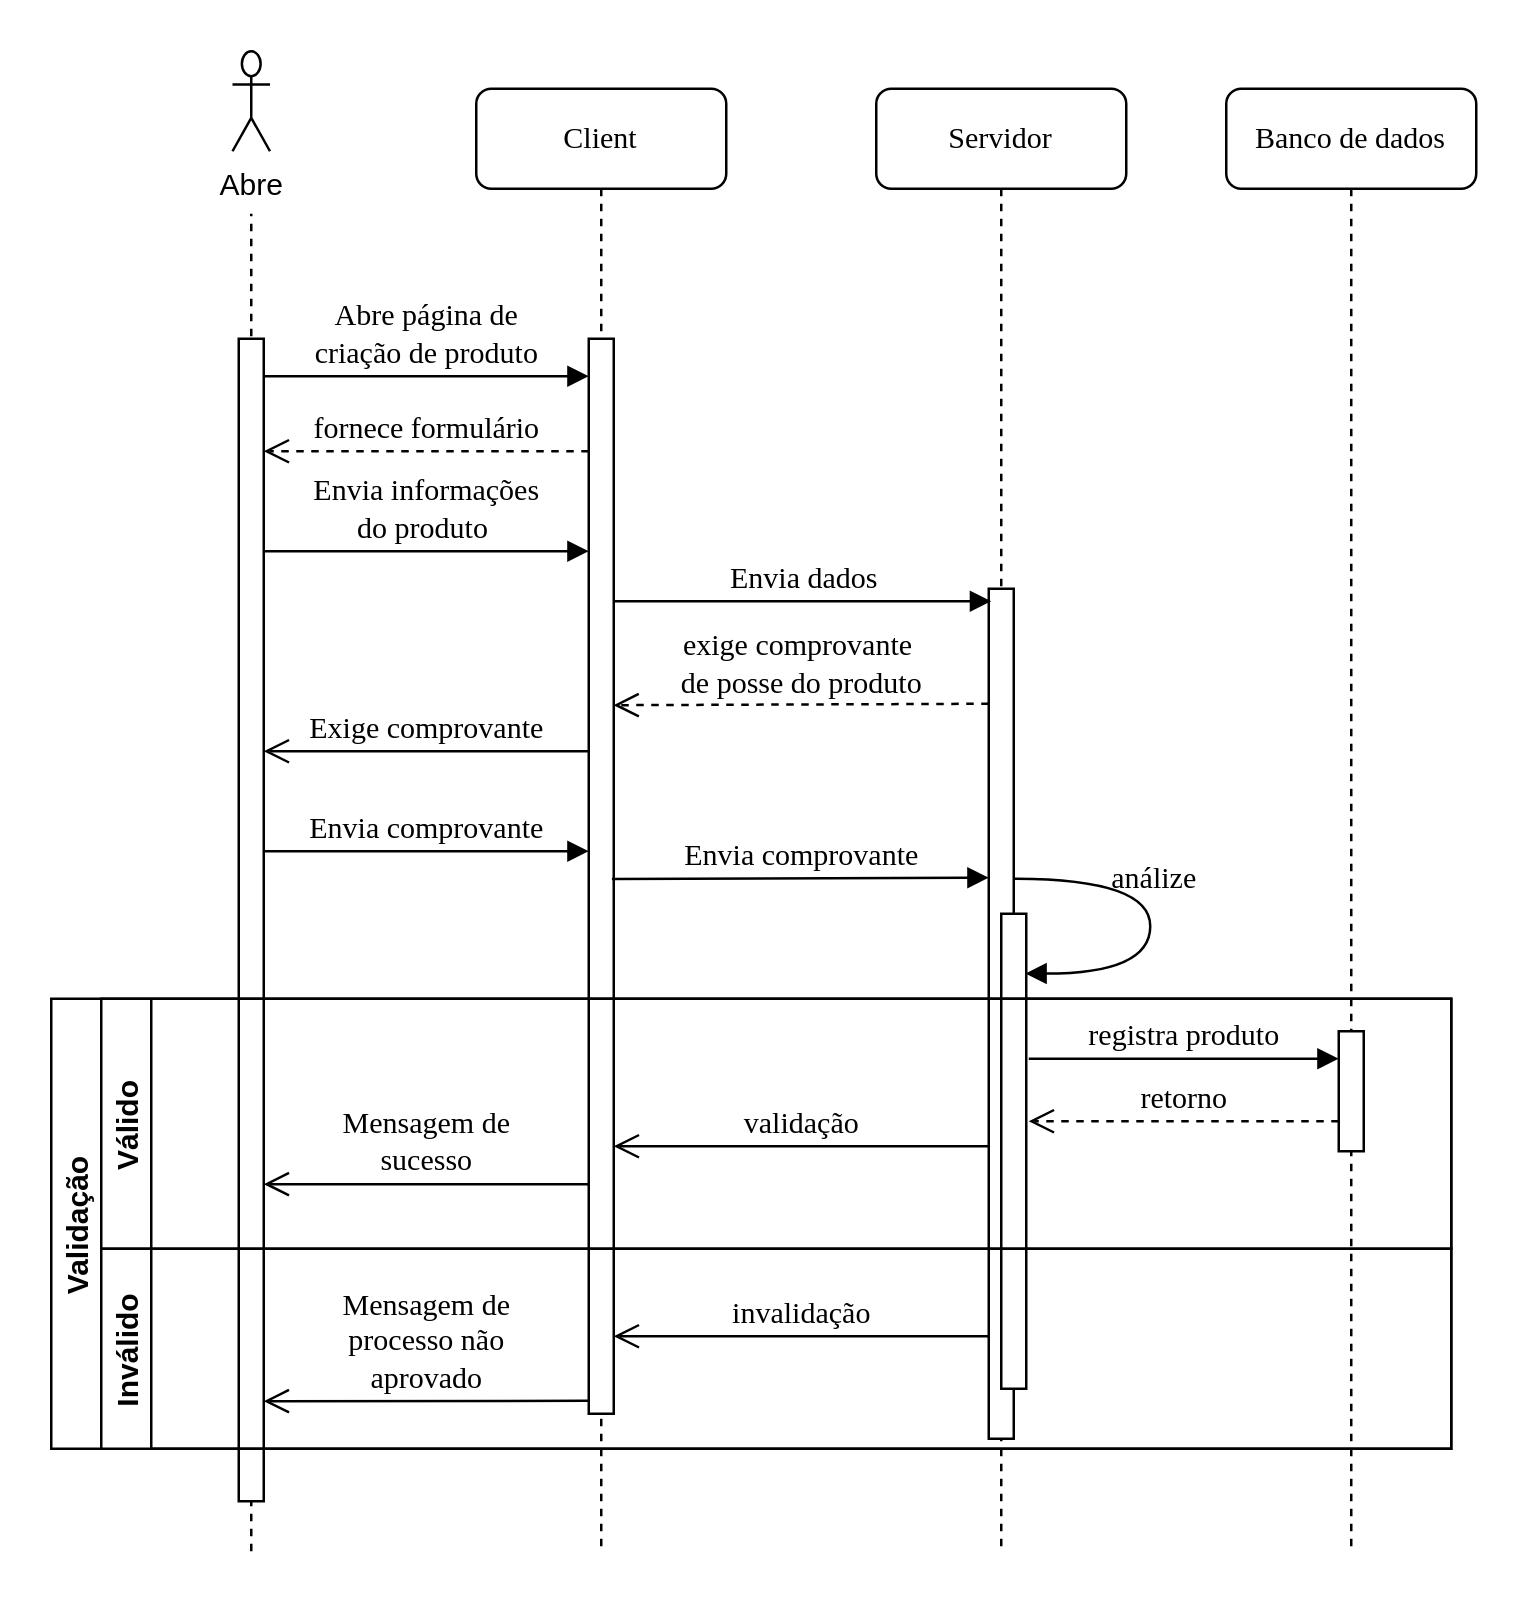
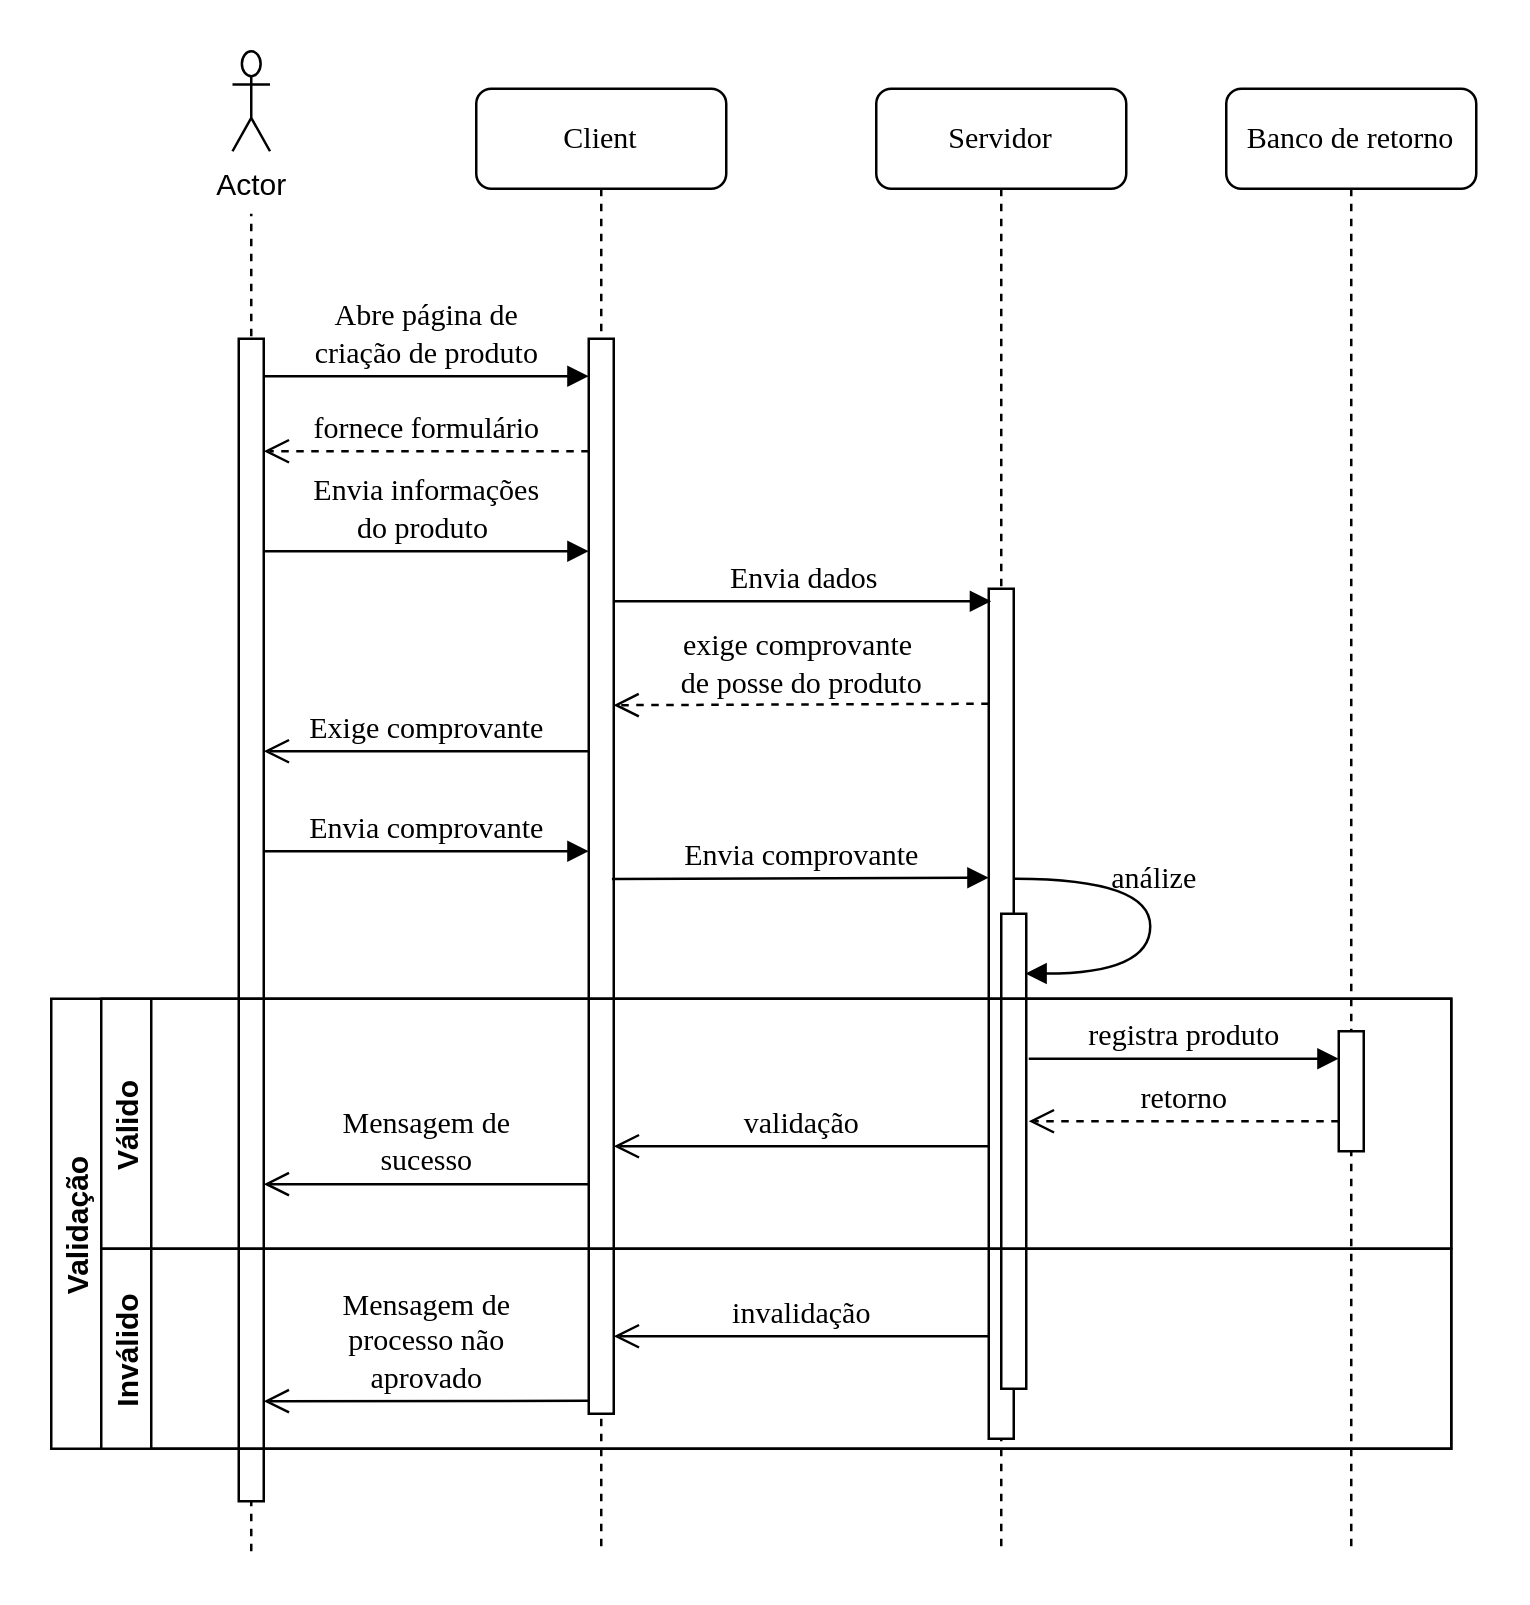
  <mxCell id="0" />
  <mxCell id="1" parent="0" />
  <mxCell id="2" value="" style="endArrow=none;html=1;rounded=0;dashed=1;" edge="1" parent="1"><mxGeometry width="50" height="50" relative="1" as="geometry"><mxPoint x="100" y="620" as="sourcePoint" /><mxPoint x="100" y="85" as="targetPoint" /></mxGeometry></mxCell>
  <mxCell id="3" value="Client" style="shape=umlLifeline;perimeter=lifelinePerimeter;whiteSpace=wrap;html=1;container=1;collapsible=0;recursiveResize=0;outlineConnect=0;rounded=1;shadow=0;comic=0;labelBackgroundColor=none;strokeWidth=1;fontFamily=Verdana;fontSize=12;align=center;" vertex="1" parent="1"><mxGeometry x="190" y="35" width="100" height="585" as="geometry" /></mxCell>
  <mxCell id="4" value="" style="html=1;points=[];perimeter=orthogonalPerimeter;rounded=0;shadow=0;comic=0;labelBackgroundColor=none;strokeWidth=1;fontFamily=Verdana;fontSize=12;align=center;" vertex="1" parent="3"><mxGeometry x="45" y="100" width="10" height="430" as="geometry" /></mxCell>
  <mxCell id="5" value="Exige comprovante" style="html=1;verticalAlign=bottom;endArrow=open;endSize=8;labelBackgroundColor=none;fontFamily=Verdana;fontSize=12;edgeStyle=elbowEdgeStyle;elbow=vertical;" edge="1" parent="3"><mxGeometry relative="1" as="geometry"><mxPoint x="-85" y="265" as="targetPoint" /><Array as="points"><mxPoint x="30" y="265" /><mxPoint x="30" y="275" /><mxPoint x="10" y="285" /><mxPoint x="30" y="295" /><mxPoint x="60" y="295" /></Array><mxPoint x="45" y="265" as="sourcePoint" /></mxGeometry></mxCell>
  <mxCell id="6" value="Envia comprovante" style="html=1;verticalAlign=bottom;endArrow=block;entryX=0;entryY=0;labelBackgroundColor=none;fontFamily=Verdana;fontSize=12;edgeStyle=elbowEdgeStyle;elbow=vertical;" edge="1" parent="3"><mxGeometry relative="1" as="geometry"><mxPoint x="-85" y="305" as="sourcePoint" /><mxPoint x="45" y="305" as="targetPoint" /></mxGeometry></mxCell>
  <mxCell id="7" value="Servidor" style="shape=umlLifeline;perimeter=lifelinePerimeter;whiteSpace=wrap;html=1;container=1;collapsible=0;recursiveResize=0;outlineConnect=0;rounded=1;shadow=0;comic=0;labelBackgroundColor=none;strokeWidth=1;fontFamily=Verdana;fontSize=12;align=center;" vertex="1" parent="1"><mxGeometry x="350" y="35" width="100" height="585" as="geometry" /></mxCell>
  <mxCell id="8" value="" style="html=1;points=[];perimeter=orthogonalPerimeter;rounded=0;shadow=0;comic=0;labelBackgroundColor=none;strokeWidth=1;fontFamily=Verdana;fontSize=12;align=center;" vertex="1" parent="7"><mxGeometry x="45" y="200" width="10" height="340" as="geometry" /></mxCell>
  <mxCell id="9" value="" style="html=1;points=[];perimeter=orthogonalPerimeter;rounded=0;shadow=0;comic=0;labelBackgroundColor=none;strokeWidth=1;fontFamily=Verdana;fontSize=12;align=center;" vertex="1" parent="7"><mxGeometry x="50" y="330" width="10" height="190" as="geometry" /></mxCell>
  <mxCell id="10" value="análize" style="html=1;verticalAlign=bottom;endArrow=block;labelBackgroundColor=none;fontFamily=Verdana;fontSize=12;elbow=vertical;edgeStyle=orthogonalEdgeStyle;curved=1;entryX=1;entryY=0.286;entryPerimeter=0;exitX=1.038;exitY=0.345;exitPerimeter=0;" edge="1" parent="7"><mxGeometry x="-0.107" y="1" relative="1" as="geometry"><mxPoint x="55.0" y="316" as="sourcePoint" /><mxPoint x="59.62" y="353.92" as="targetPoint" /><Array as="points"><mxPoint x="109.62" y="315.9" /><mxPoint x="109.62" y="353.9" /></Array><mxPoint as="offset" /></mxGeometry></mxCell>
  <mxCell id="11" value="Envia comprovante" style="html=1;verticalAlign=bottom;endArrow=block;labelBackgroundColor=none;fontFamily=Verdana;fontSize=12;edgeStyle=elbowEdgeStyle;elbow=vertical;entryX=0.106;entryY=0.061;entryDx=0;entryDy=0;entryPerimeter=0;exitX=1.033;exitY=0.422;exitDx=0;exitDy=0;exitPerimeter=0;" edge="1" parent="7"><mxGeometry relative="1" as="geometry"><mxPoint x="-105.73" y="316.08" as="sourcePoint" /><mxPoint x="45.0" y="315.0" as="targetPoint" /><Array as="points"><mxPoint x="-30.06" y="315.58" /></Array></mxGeometry></mxCell>
- <mxCell id="12" value="Banco de dados" style="shape=umlLifeline;perimeter=lifelinePerimeter;whiteSpace=wrap;html=1;container=1;collapsible=0;recursiveResize=0;outlineConnect=0;rounded=1;shadow=0;comic=0;labelBackgroundColor=none;strokeWidth=1;fontFamily=Verdana;fontSize=12;align=center;" vertex="1" parent="1"><mxGeometry x="490" y="35" width="100" height="585" as="geometry" /></mxCell>
+ <mxCell id="12" value="Banco de retorno" style="shape=umlLifeline;perimeter=lifelinePerimeter;whiteSpace=wrap;html=1;container=1;collapsible=0;recursiveResize=0;outlineConnect=0;rounded=1;shadow=0;comic=0;labelBackgroundColor=none;strokeWidth=1;fontFamily=Verdana;fontSize=12;align=center;" vertex="1" parent="1"><mxGeometry x="490" y="35" width="100" height="585" as="geometry" /></mxCell>
  <mxCell id="13" value="" style="html=1;points=[];perimeter=orthogonalPerimeter;rounded=0;shadow=0;comic=0;labelBackgroundColor=none;strokeWidth=1;fontFamily=Verdana;fontSize=12;align=center;" vertex="1" parent="1"><mxGeometry x="535" y="412" width="10" height="48" as="geometry" /></mxCell>
  <mxCell id="14" value="registra produto" style="html=1;verticalAlign=bottom;endArrow=block;labelBackgroundColor=none;fontFamily=Verdana;fontSize=12;edgeStyle=elbowEdgeStyle;elbow=vertical;" edge="1" parent="1" target="13"><mxGeometry relative="1" as="geometry"><mxPoint x="411" y="423" as="sourcePoint" /><Array as="points"><mxPoint x="460" y="423" /><mxPoint x="450" y="423" /><mxPoint x="450" y="343" /><mxPoint x="410" y="283" /></Array></mxGeometry></mxCell>
  <mxCell id="15" value="Abre página de &lt;br&gt;criação de produto" style="html=1;verticalAlign=bottom;endArrow=block;entryX=0;entryY=0;labelBackgroundColor=none;fontFamily=Verdana;fontSize=12;edgeStyle=elbowEdgeStyle;elbow=vertical;" edge="1" parent="1"><mxGeometry relative="1" as="geometry"><mxPoint x="105" y="150" as="sourcePoint" /><mxPoint x="235" y="150" as="targetPoint" /></mxGeometry></mxCell>
- <mxCell id="16" value="Abre" style="shape=umlActor;verticalLabelPosition=bottom;verticalAlign=top;html=1;outlineConnect=0;" vertex="1" parent="1"><mxGeometry x="92.5" y="20" width="15" height="40" as="geometry" /></mxCell>
+ <mxCell id="16" value="Actor" style="shape=umlActor;verticalLabelPosition=bottom;verticalAlign=top;html=1;outlineConnect=0;" vertex="1" parent="1"><mxGeometry x="92.5" y="20" width="15" height="40" as="geometry" /></mxCell>
  <mxCell id="17" value="" style="html=1;points=[];perimeter=orthogonalPerimeter;rounded=0;shadow=0;comic=0;labelBackgroundColor=none;strokeWidth=1;fontFamily=Verdana;fontSize=12;align=center;" vertex="1" parent="1"><mxGeometry x="95" y="135" width="10" height="465" as="geometry" /></mxCell>
  <mxCell id="18" value="fornece formulário" style="html=1;verticalAlign=bottom;endArrow=open;dashed=1;endSize=8;labelBackgroundColor=none;fontFamily=Verdana;fontSize=12;edgeStyle=elbowEdgeStyle;elbow=vertical;" edge="1" parent="1"><mxGeometry relative="1" as="geometry"><mxPoint x="105" y="180" as="targetPoint" /><Array as="points"><mxPoint x="160" y="180" /></Array><mxPoint x="235" y="180" as="sourcePoint" /></mxGeometry></mxCell>
  <mxCell id="19" value="Envia informações &lt;br&gt;do produto&amp;nbsp;" style="html=1;verticalAlign=bottom;endArrow=block;entryX=0;entryY=0;labelBackgroundColor=none;fontFamily=Verdana;fontSize=12;edgeStyle=elbowEdgeStyle;elbow=vertical;" edge="1" parent="1"><mxGeometry relative="1" as="geometry"><mxPoint x="105" y="220" as="sourcePoint" /><mxPoint x="235" y="220" as="targetPoint" /></mxGeometry></mxCell>
  <mxCell id="20" value="Validação" style="swimlane;childLayout=stackLayout;resizeParent=1;resizeParentMax=0;horizontal=0;startSize=20;horizontalStack=0;" vertex="1" parent="1"><mxGeometry x="20" y="399" width="560" height="180" as="geometry" /></mxCell>
  <mxCell id="21" value="Válido" style="swimlane;startSize=20;horizontal=0;" vertex="1" parent="20"><mxGeometry x="20" width="540" height="100" as="geometry" /></mxCell>
  <mxCell id="22" value="validação" style="html=1;verticalAlign=bottom;endArrow=open;endSize=8;labelBackgroundColor=none;fontFamily=Verdana;fontSize=12;edgeStyle=elbowEdgeStyle;elbow=vertical;" edge="1" parent="21"><mxGeometry relative="1" as="geometry"><mxPoint x="205" y="59.0" as="targetPoint" /><Array as="points"><mxPoint x="320" y="59" /><mxPoint x="305" y="89" /><mxPoint x="335" y="89" /></Array><mxPoint x="355" y="59" as="sourcePoint" /></mxGeometry></mxCell>
  <mxCell id="23" value="Mensagem de &lt;br&gt;sucesso" style="html=1;verticalAlign=bottom;endArrow=open;endSize=8;labelBackgroundColor=none;fontFamily=Verdana;fontSize=12;edgeStyle=elbowEdgeStyle;elbow=vertical;" edge="1" parent="21"><mxGeometry relative="1" as="geometry"><mxPoint x="65" y="74.17" as="targetPoint" /><Array as="points"><mxPoint x="180" y="74.17" /><mxPoint x="180" y="84.17" /><mxPoint x="160" y="94.17" /><mxPoint x="180" y="104.17" /><mxPoint x="210" y="104.17" /></Array><mxPoint x="195" y="74.17" as="sourcePoint" /></mxGeometry></mxCell>
  <mxCell id="24" value="Inválido" style="swimlane;startSize=20;horizontal=0;" vertex="1" parent="20"><mxGeometry x="20" y="100" width="540" height="80" as="geometry" /></mxCell>
  <mxCell id="25" value="invalidação" style="html=1;verticalAlign=bottom;endArrow=open;endSize=8;labelBackgroundColor=none;fontFamily=Verdana;fontSize=12;edgeStyle=elbowEdgeStyle;elbow=vertical;" edge="1" parent="24"><mxGeometry relative="1" as="geometry"><mxPoint x="205.0" y="35" as="targetPoint" /><Array as="points"><mxPoint x="330" y="35" /><mxPoint x="305" y="55" /><mxPoint x="335" y="55" /></Array><mxPoint x="355" y="35" as="sourcePoint" /></mxGeometry></mxCell>
  <mxCell id="26" value="Mensagem&amp;nbsp;de &lt;br&gt;processo não &lt;br&gt;aprovado" style="html=1;verticalAlign=bottom;endArrow=open;endSize=8;labelBackgroundColor=none;fontFamily=Verdana;fontSize=12;edgeStyle=elbowEdgeStyle;elbow=vertical;exitX=-0.024;exitY=0.988;exitDx=0;exitDy=0;exitPerimeter=0;" edge="1" parent="24" source="4"><mxGeometry relative="1" as="geometry"><mxPoint x="65" y="61" as="targetPoint" /><Array as="points"><mxPoint x="191" y="61" /><mxPoint x="180" y="69.62" /><mxPoint x="210" y="69.62" /></Array><mxPoint x="191" y="61" as="sourcePoint" /></mxGeometry></mxCell>
  <mxCell id="27" value="Envia dados" style="html=1;verticalAlign=bottom;endArrow=block;labelBackgroundColor=none;fontFamily=Verdana;fontSize=12;edgeStyle=elbowEdgeStyle;elbow=vertical;" edge="1" parent="1"><mxGeometry relative="1" as="geometry"><mxPoint x="245" y="240" as="sourcePoint" /><mxPoint x="396" y="240" as="targetPoint" /><Array as="points"><mxPoint x="321" y="240" /></Array></mxGeometry></mxCell>
  <mxCell id="28" value="exige comprovante&amp;nbsp;&lt;br&gt;de posse do produto" style="html=1;verticalAlign=bottom;endArrow=open;dashed=1;endSize=8;labelBackgroundColor=none;fontFamily=Verdana;fontSize=12;edgeStyle=elbowEdgeStyle;elbow=vertical;entryX=0.99;entryY=0.556;entryDx=0;entryDy=0;entryPerimeter=0;" edge="1" parent="1"><mxGeometry relative="1" as="geometry"><mxPoint x="244.9" y="281" as="targetPoint" /><Array as="points"><mxPoint x="325" y="281.58" /></Array><mxPoint x="395" y="281" as="sourcePoint" /></mxGeometry></mxCell>
  <mxCell id="29" value="retorno" style="html=1;verticalAlign=bottom;endArrow=open;dashed=1;endSize=8;labelBackgroundColor=none;fontFamily=Verdana;fontSize=12;edgeStyle=elbowEdgeStyle;elbow=vertical;" edge="1" parent="1"><mxGeometry relative="1" as="geometry"><mxPoint x="411" y="448" as="targetPoint" /><Array as="points"><mxPoint x="511" y="448" /><mxPoint x="485" y="499" /><mxPoint x="515" y="499" /></Array><mxPoint x="535" y="448" as="sourcePoint" /></mxGeometry></mxCell>
